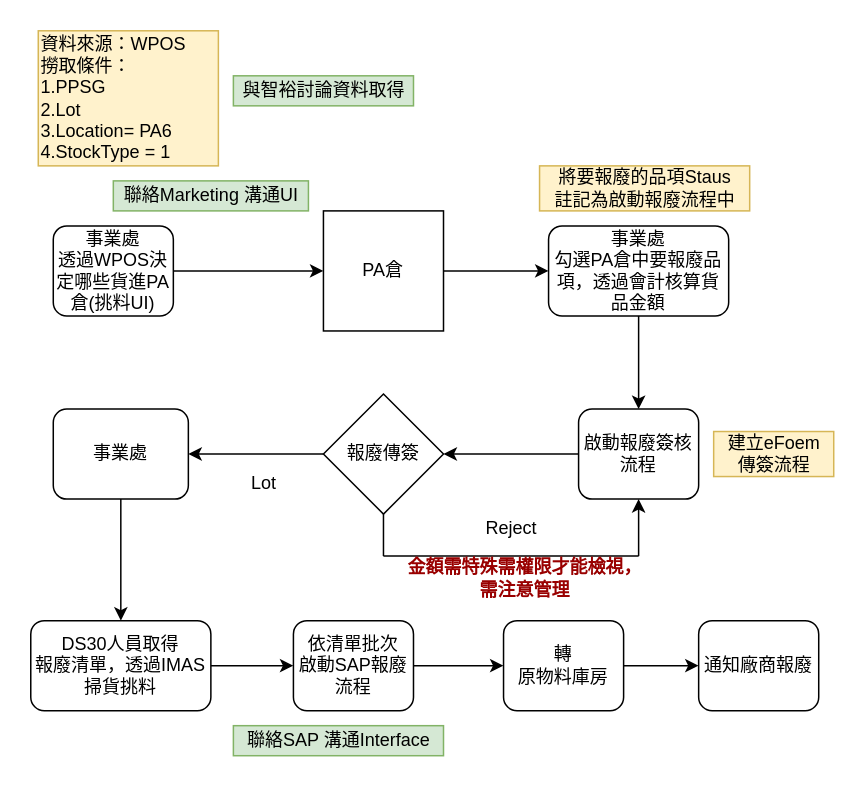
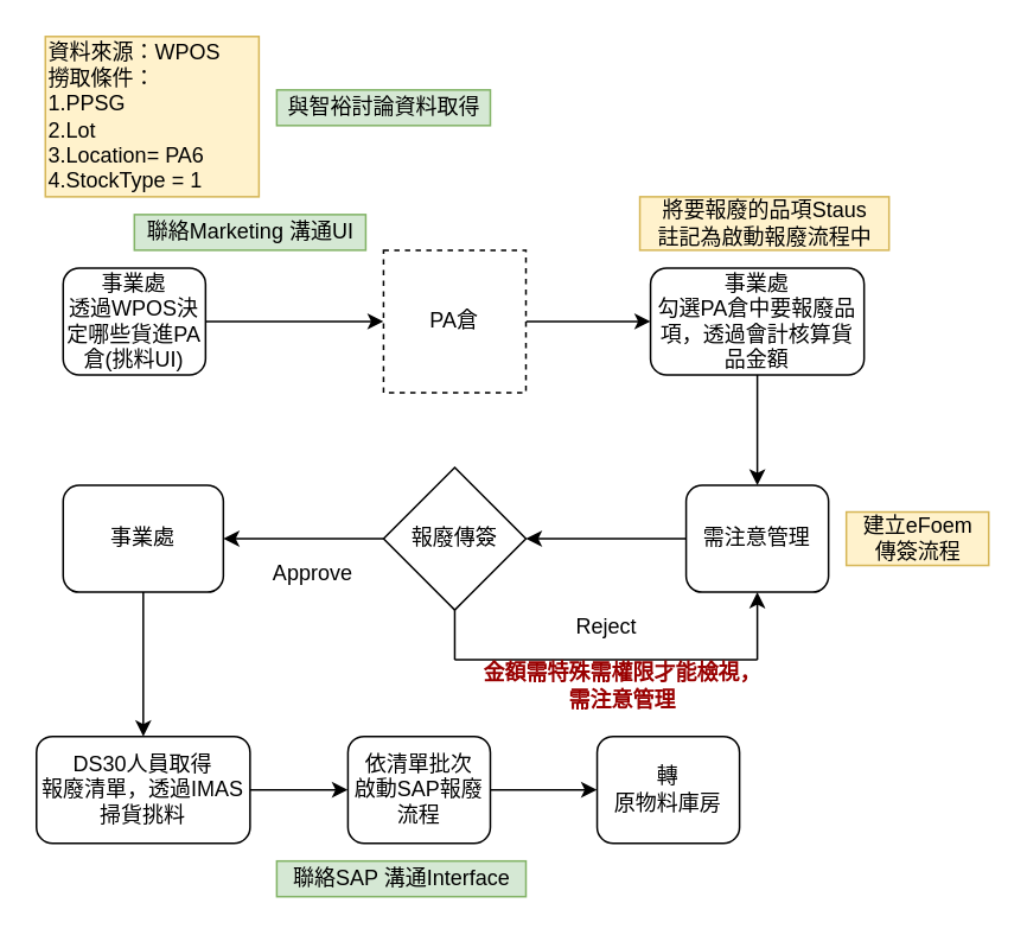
  <mxCell id="0" />
  <mxCell id="1" parent="0" />
  <mxCell id="2" value="事業處&lt;br&gt;勾選PA倉中要報廢品項，透過會計核算貨品金額" style="rounded=1;whiteSpace=wrap;html=1;" vertex="1" parent="1"><mxGeometry x="365" y="150" width="120" height="60" as="geometry" /></mxCell>
  <mxCell id="3" style="edgeStyle=orthogonalEdgeStyle;rounded=0;orthogonalLoop=1;jettySize=auto;html=1;entryX=0;entryY=0.5;entryDx=0;entryDy=0;" edge="1" parent="1" source="4" target="14"><mxGeometry relative="1" as="geometry" /></mxCell>
  <mxCell id="4" value="DS30人員取得&lt;br&gt;報廢清單，透過IMAS掃貨挑料" style="rounded=1;whiteSpace=wrap;html=1;" vertex="1" parent="1"><mxGeometry x="20" y="413" width="120" height="60" as="geometry" /></mxCell>
- <mxCell id="5" style="edgeStyle=orthogonalEdgeStyle;rounded=0;orthogonalLoop=1;jettySize=auto;html=1;entryX=0;entryY=0.5;entryDx=0;entryDy=0;" edge="1" parent="1" source="6" target="7"><mxGeometry relative="1" as="geometry" /></mxCell>
  <mxCell id="6" value="轉&lt;br&gt;原物料庫房" style="rounded=1;whiteSpace=wrap;html=1;" vertex="1" parent="1"><mxGeometry x="335" y="413" width="80" height="60" as="geometry" /></mxCell>
- <mxCell id="7" value="通知廠商報廢" style="rounded=1;whiteSpace=wrap;html=1;" vertex="1" parent="1"><mxGeometry x="465" y="413" width="80" height="60" as="geometry" /></mxCell>
  <mxCell id="8" style="edgeStyle=orthogonalEdgeStyle;rounded=0;orthogonalLoop=1;jettySize=auto;html=1;entryX=0.5;entryY=0;entryDx=0;entryDy=0;exitX=0.5;exitY=1;exitDx=0;exitDy=0;" edge="1" parent="1" source="2" target="12"><mxGeometry relative="1" as="geometry"><mxPoint x="425" y="220" as="sourcePoint" /></mxGeometry></mxCell>
  <mxCell id="9" style="edgeStyle=orthogonalEdgeStyle;rounded=0;orthogonalLoop=1;jettySize=auto;html=1;" edge="1" parent="1" source="10" target="31"><mxGeometry relative="1" as="geometry" /></mxCell>
  <mxCell id="10" value="事業處&lt;br&gt;透過WPOS決定哪些貨進PA倉(挑料UI)" style="rounded=1;whiteSpace=wrap;html=1;" vertex="1" parent="1"><mxGeometry x="35" y="150" width="80" height="60" as="geometry" /></mxCell>
  <mxCell id="11" style="edgeStyle=orthogonalEdgeStyle;rounded=0;orthogonalLoop=1;jettySize=auto;html=1;entryX=1;entryY=0.5;entryDx=0;entryDy=0;" edge="1" parent="1" source="12" target="23"><mxGeometry relative="1" as="geometry" /></mxCell>
- <mxCell id="12" value="啟動報廢簽核流程" style="rounded=1;whiteSpace=wrap;html=1;" vertex="1" parent="1"><mxGeometry x="385" y="272" width="80" height="60" as="geometry" /></mxCell>
+ <mxCell id="12" value="需注意管理" style="rounded=1;whiteSpace=wrap;html=1;" vertex="1" parent="1"><mxGeometry x="385" y="272" width="80" height="60" as="geometry" /></mxCell>
  <mxCell id="13" style="edgeStyle=orthogonalEdgeStyle;rounded=0;orthogonalLoop=1;jettySize=auto;html=1;entryX=0;entryY=0.5;entryDx=0;entryDy=0;" edge="1" parent="1" source="14" target="6"><mxGeometry relative="1" as="geometry" /></mxCell>
  <mxCell id="14" value="依清單批次&lt;br&gt;啟動SAP報廢流程" style="rounded=1;whiteSpace=wrap;html=1;" vertex="1" parent="1"><mxGeometry x="195" y="413" width="80" height="60" as="geometry" /></mxCell>
  <mxCell id="15" style="edgeStyle=orthogonalEdgeStyle;rounded=0;orthogonalLoop=1;jettySize=auto;html=1;" edge="1" parent="1" source="16" target="4"><mxGeometry relative="1" as="geometry" /></mxCell>
  <mxCell id="16" value="事業處" style="rounded=1;whiteSpace=wrap;html=1;" vertex="1" parent="1"><mxGeometry x="35" y="272" width="90" height="60" as="geometry" /></mxCell>
  <mxCell id="17" value="資料來源：WPOS&amp;nbsp;&lt;br&gt;撈取條件：&lt;br&gt;1.PPSG &lt;br&gt;2.Lot &lt;br&gt;3.Location= PA6 &lt;br&gt;4.StockType = 1&amp;nbsp;" style="text;html=1;align=left;verticalAlign=middle;resizable=0;points=[];autosize=1;fillColor=#fff2cc;strokeColor=#d6b656;" vertex="1" parent="1"><mxGeometry x="25" y="20" width="120" height="90" as="geometry" /></mxCell>
  <mxCell id="18" value="聯絡SAP 溝通Interface" style="text;html=1;align=center;verticalAlign=middle;resizable=0;points=[];autosize=1;fillColor=#d5e8d4;strokeColor=#82b366;" vertex="1" parent="1"><mxGeometry x="155" y="483" width="140" height="20" as="geometry" /></mxCell>
  <mxCell id="19" value="聯絡Marketing 溝通UI" style="text;html=1;align=center;verticalAlign=middle;resizable=0;points=[];autosize=1;fillColor=#d5e8d4;strokeColor=#82b366;" vertex="1" parent="1"><mxGeometry x="75" y="120" width="130" height="20" as="geometry" /></mxCell>
  <mxCell id="20" value="與智裕討論資料取得" style="text;html=1;align=center;verticalAlign=middle;resizable=0;points=[];autosize=1;fillColor=#d5e8d4;strokeColor=#82b366;" vertex="1" parent="1"><mxGeometry x="155" y="50" width="120" height="20" as="geometry" /></mxCell>
  <mxCell id="21" value="將要報廢的品項Staus&lt;br&gt;註記為啟動報廢流程中" style="text;html=1;align=center;verticalAlign=middle;resizable=0;points=[];autosize=1;fillColor=#fff2cc;strokeColor=#d6b656;" vertex="1" parent="1"><mxGeometry x="359" y="110" width="140" height="30" as="geometry" /></mxCell>
  <mxCell id="22" style="edgeStyle=orthogonalEdgeStyle;rounded=0;orthogonalLoop=1;jettySize=auto;html=1;entryX=1;entryY=0.5;entryDx=0;entryDy=0;" edge="1" parent="1" source="23" target="16"><mxGeometry relative="1" as="geometry" /></mxCell>
  <mxCell id="23" value="報廢傳簽" style="rhombus;whiteSpace=wrap;html=1;" vertex="1" parent="1"><mxGeometry x="215" y="262" width="80" height="80" as="geometry" /></mxCell>
  <mxCell id="24" value="" style="endArrow=none;html=1;" edge="1" parent="1"><mxGeometry width="50" height="50" relative="1" as="geometry"><mxPoint x="255" y="370" as="sourcePoint" /><mxPoint x="425" y="370" as="targetPoint" /></mxGeometry></mxCell>
  <mxCell id="25" value="" style="endArrow=none;html=1;entryX=0.5;entryY=1;entryDx=0;entryDy=0;" edge="1" parent="1" target="23"><mxGeometry width="50" height="50" relative="1" as="geometry"><mxPoint x="255" y="370" as="sourcePoint" /><mxPoint x="255" y="330" as="targetPoint" /></mxGeometry></mxCell>
  <mxCell id="26" value="" style="endArrow=classic;html=1;entryX=0.5;entryY=1;entryDx=0;entryDy=0;" edge="1" parent="1" target="12"><mxGeometry width="50" height="50" relative="1" as="geometry"><mxPoint x="425" y="370" as="sourcePoint" /><mxPoint x="495" y="350" as="targetPoint" /></mxGeometry></mxCell>
- <mxCell id="27" value="Lot" style="text;html=1;align=center;verticalAlign=middle;resizable=0;points=[];autosize=1;" vertex="1" parent="1"><mxGeometry x="145" y="312" width="60" height="20" as="geometry" /></mxCell>
+ <mxCell id="27" value="Approve" style="text;html=1;align=center;verticalAlign=middle;resizable=0;points=[];autosize=1;" vertex="1" parent="1"><mxGeometry x="145" y="312" width="60" height="20" as="geometry" /></mxCell>
  <mxCell id="28" value="Reject" style="text;html=1;align=center;verticalAlign=middle;resizable=0;points=[];autosize=1;" vertex="1" parent="1"><mxGeometry x="315" y="342" width="50" height="20" as="geometry" /></mxCell>
  <mxCell id="29" value="&lt;font color=&quot;#990000&quot;&gt;金額需特殊需權限才能檢視，&lt;br&gt;需注意管理&lt;/font&gt;" style="text;html=1;align=center;verticalAlign=middle;resizable=0;points=[];autosize=1;fontStyle=1" vertex="1" parent="1"><mxGeometry x="264" y="370" width="170" height="30" as="geometry" /></mxCell>
  <mxCell id="30" style="edgeStyle=orthogonalEdgeStyle;rounded=0;orthogonalLoop=1;jettySize=auto;html=1;" edge="1" parent="1" source="31" target="2"><mxGeometry relative="1" as="geometry" /></mxCell>
- <mxCell id="31" value="PA倉" style="whiteSpace=wrap;html=1;aspect=fixed;" vertex="1" parent="1"><mxGeometry x="215" y="140" width="80" height="80" as="geometry" /></mxCell>
+ <mxCell id="31" value="PA倉" style="whiteSpace=wrap;html=1;aspect=fixed;dashed=1;" vertex="1" parent="1"><mxGeometry x="215" y="140" width="80" height="80" as="geometry" /></mxCell>
  <mxCell id="32" value="建立eFoem&lt;br&gt;傳簽流程" style="text;html=1;align=center;verticalAlign=middle;resizable=0;points=[];autosize=1;fillColor=#fff2cc;strokeColor=#d6b656;" vertex="1" parent="1"><mxGeometry x="475" y="287" width="80" height="30" as="geometry" /></mxCell>
